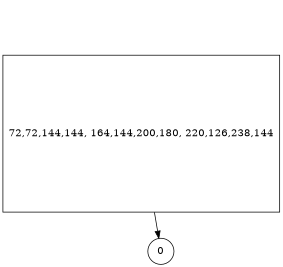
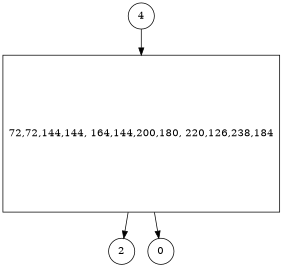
  digraph {
    node [shape=circle]
-   n1 [height=3 label="72,72,144,144, 164,144,200,180, 220,126,238,144" shape=embed width=5]
+   n1 [height=3 label="72,72,144,144, 164,144,200,180, 220,126,238,184" shape=embed width=5]
+   2
    n3 [label=0]
+   4
+   n1 -> 2 [tailport="1:w"]
    n1 -> n3 [tailport=2]
+   4 -> n1 [headport="3:e"]
  }
